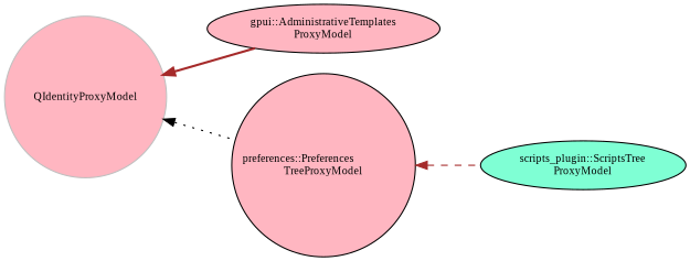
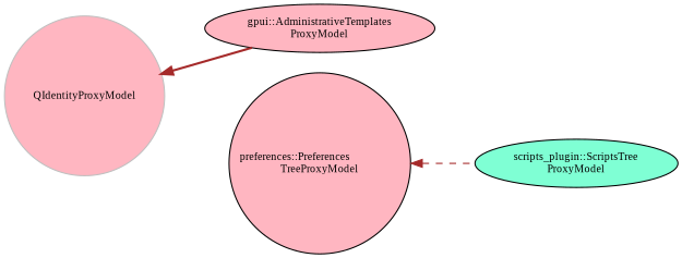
  digraph {
    fontname="Liberation Serif"
    rankdir=LR
    node [color=black fillcolor=lightpink fontname="Liberation Serif" fontsize=10 shape=circle style=filled]
    edge [color=brown dir=back fontname="Liberation Serif" fontsize=10 labelfontname=Helvetica labelfontsize=10]
    n1 [color=grey75 height=0.2 label=QIdentityProxyModel width=0.4]
    n2 [height=0.2 label="gpui::AdministrativeTemplates\lProxyModel" shape=ellipse width=0.4]
    n3 [height=0.2 label="preferences::Preferences\lTreeProxyModel" width=0.4]
    n4 [fillcolor=aquamarine height=0.2 label="scripts_plugin::ScriptsTree\lProxyModel" shape=ellipse width=0.4]
    n1 -> n2 [style=bold]
-   n1 -> n3 [color=black style=dotted]
    n3 -> n4 [style=dashed]
  }
